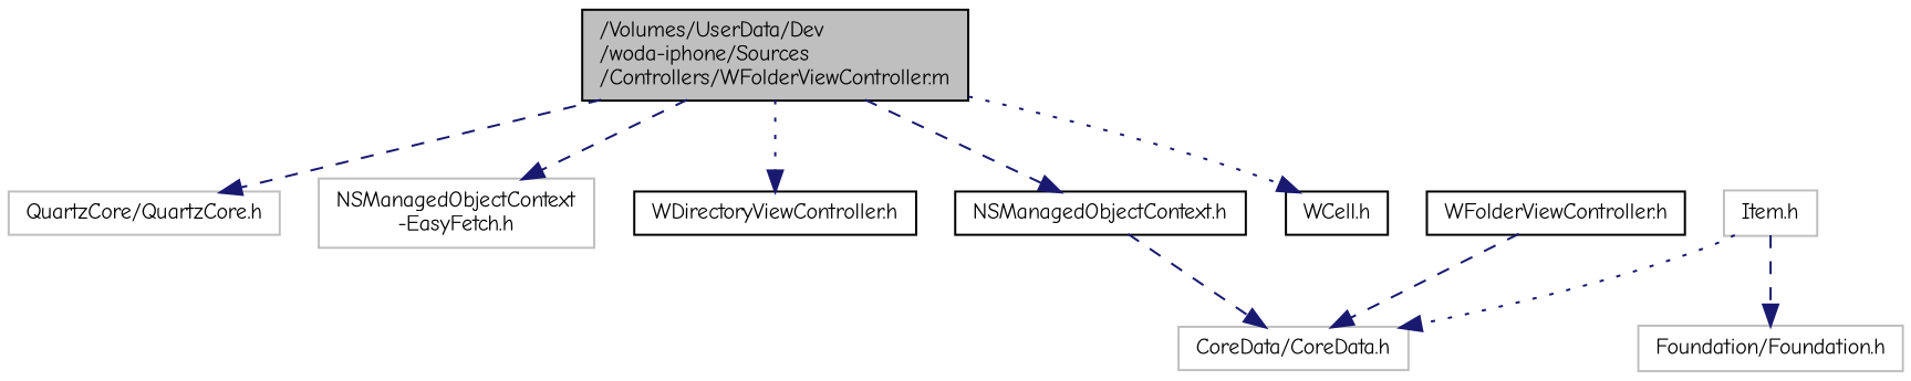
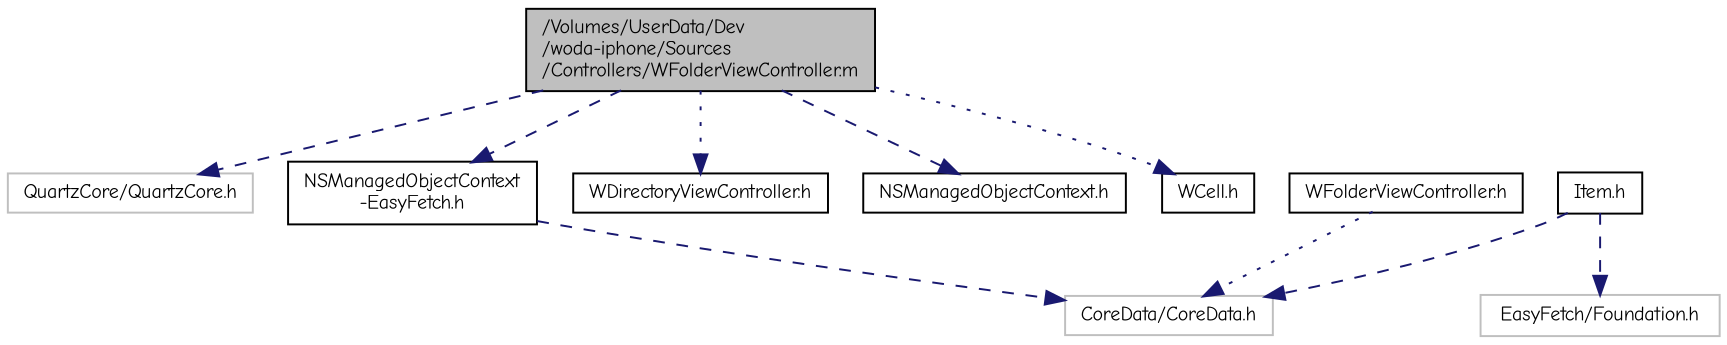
  digraph {
    fontname="Comic Neue"
    node [color=black fillcolor=white fontname="Comic Neue" fontsize=10 shape=record style=filled]
    edge [color=midnightblue fontname="Comic Neue" fontsize=10 labelfontname=Helvetica labelfontsize=10 style=dashed]
    n1 [fillcolor=grey75 fontcolor=black height=0.2 label="/Volumes/UserData/Dev\l/woda-iphone/Sources\l/Controllers/WFolderViewController.m" width=0.4]
    n2 [color=grey75 height=0.2 label="QuartzCore/QuartzCore.h" width=0.4]
-   n3 [color=grey75 height=0.2 label="NSManagedObjectContext\l-EasyFetch.h" width=0.4]
+   n3 [height=0.2 label="NSManagedObjectContext\l-EasyFetch.h" width=0.4]
    n4 [height=0.2 label="WDirectoryViewController.h" width=0.4]
    n5 [height=0.2 label="NSManagedObjectContext.h" width=0.4]
    n6 [height=0.2 label="WCell.h" width=0.4]
    n7 [color=grey75 height=0.2 label="CoreData/CoreData.h" width=0.4]
    n8 [height=0.2 label="WFolderViewController.h" width=0.4]
-   n9 [color=grey75 height=0.2 label="Item.h" width=0.4]
-   n10 [color=grey75 height=0.2 label="Foundation/Foundation.h" width=0.4]
+   n9 [height=0.2 label="Item.h" width=0.4]
+   n10 [color=grey75 height=0.2 label="EasyFetch/Foundation.h" width=0.4]
    n1 -> n2
    n1 -> n3
    n1 -> n4 [style=dotted]
    n1 -> n5
    n1 -> n6 [style=dotted]
-   n5 -> n7
-   n8 -> n7
-   n9 -> n7 [style=dotted]
+   n3 -> n7
+   n8 -> n7 [style=dotted]
+   n9 -> n7
    n9 -> n10
  }
